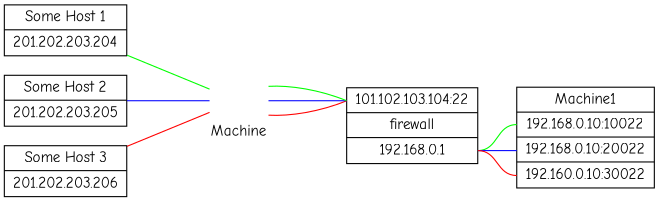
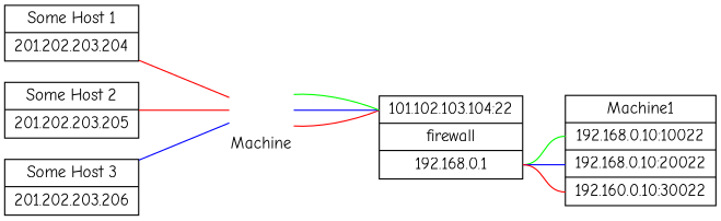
  digraph {
    compound=true
    fontname="Comic Neue"
    rankdir=LR
    ranksep=equally
    node [fontname="Comic Neue" shape=record]
    edge [arrowhead=none color=green fontname="Comic Neue"]
    n1 [label="<f0>Some Host 1|<f1>201.202.203.204"]
    n2 [color="#ffffff" fixedsize=true height=1 label=Machine labelloc=b shape=none]
    n3 [label="<f0>101.102.103.104:22|<f1>firewall|<f2>192.168.0.1"]
    n4 [label="<f0>Some Host 2|<f1>201.202.203.205"]
    n5 [label="<f0>Some Host 3|<f1>201.202.203.206"]
    n6 [label="<f0>Machine1|<f1>192.168.0.10:10022|<f2>192.168.0.10:20022|<f3>192.160.0.10:30022"]
-   n1 -> n2
+   n1 -> n2 [color=red]
    n2 -> n3 [color=red headport=f0]
    n2 -> n3 [color=blue headport=f0]
    n2 -> n3 [headport=f0]
    n3 -> n6 [headport=f1 tailport=f2]
    n3 -> n6 [color=blue headport=f2 tailport=f2]
    n3 -> n6 [color=red headport=f3 tailport=f2]
-   n4 -> n2 [color=blue]
-   n5 -> n2 [color=red]
+   n4 -> n2 [color=red]
+   n5 -> n2 [color=blue]
  }
